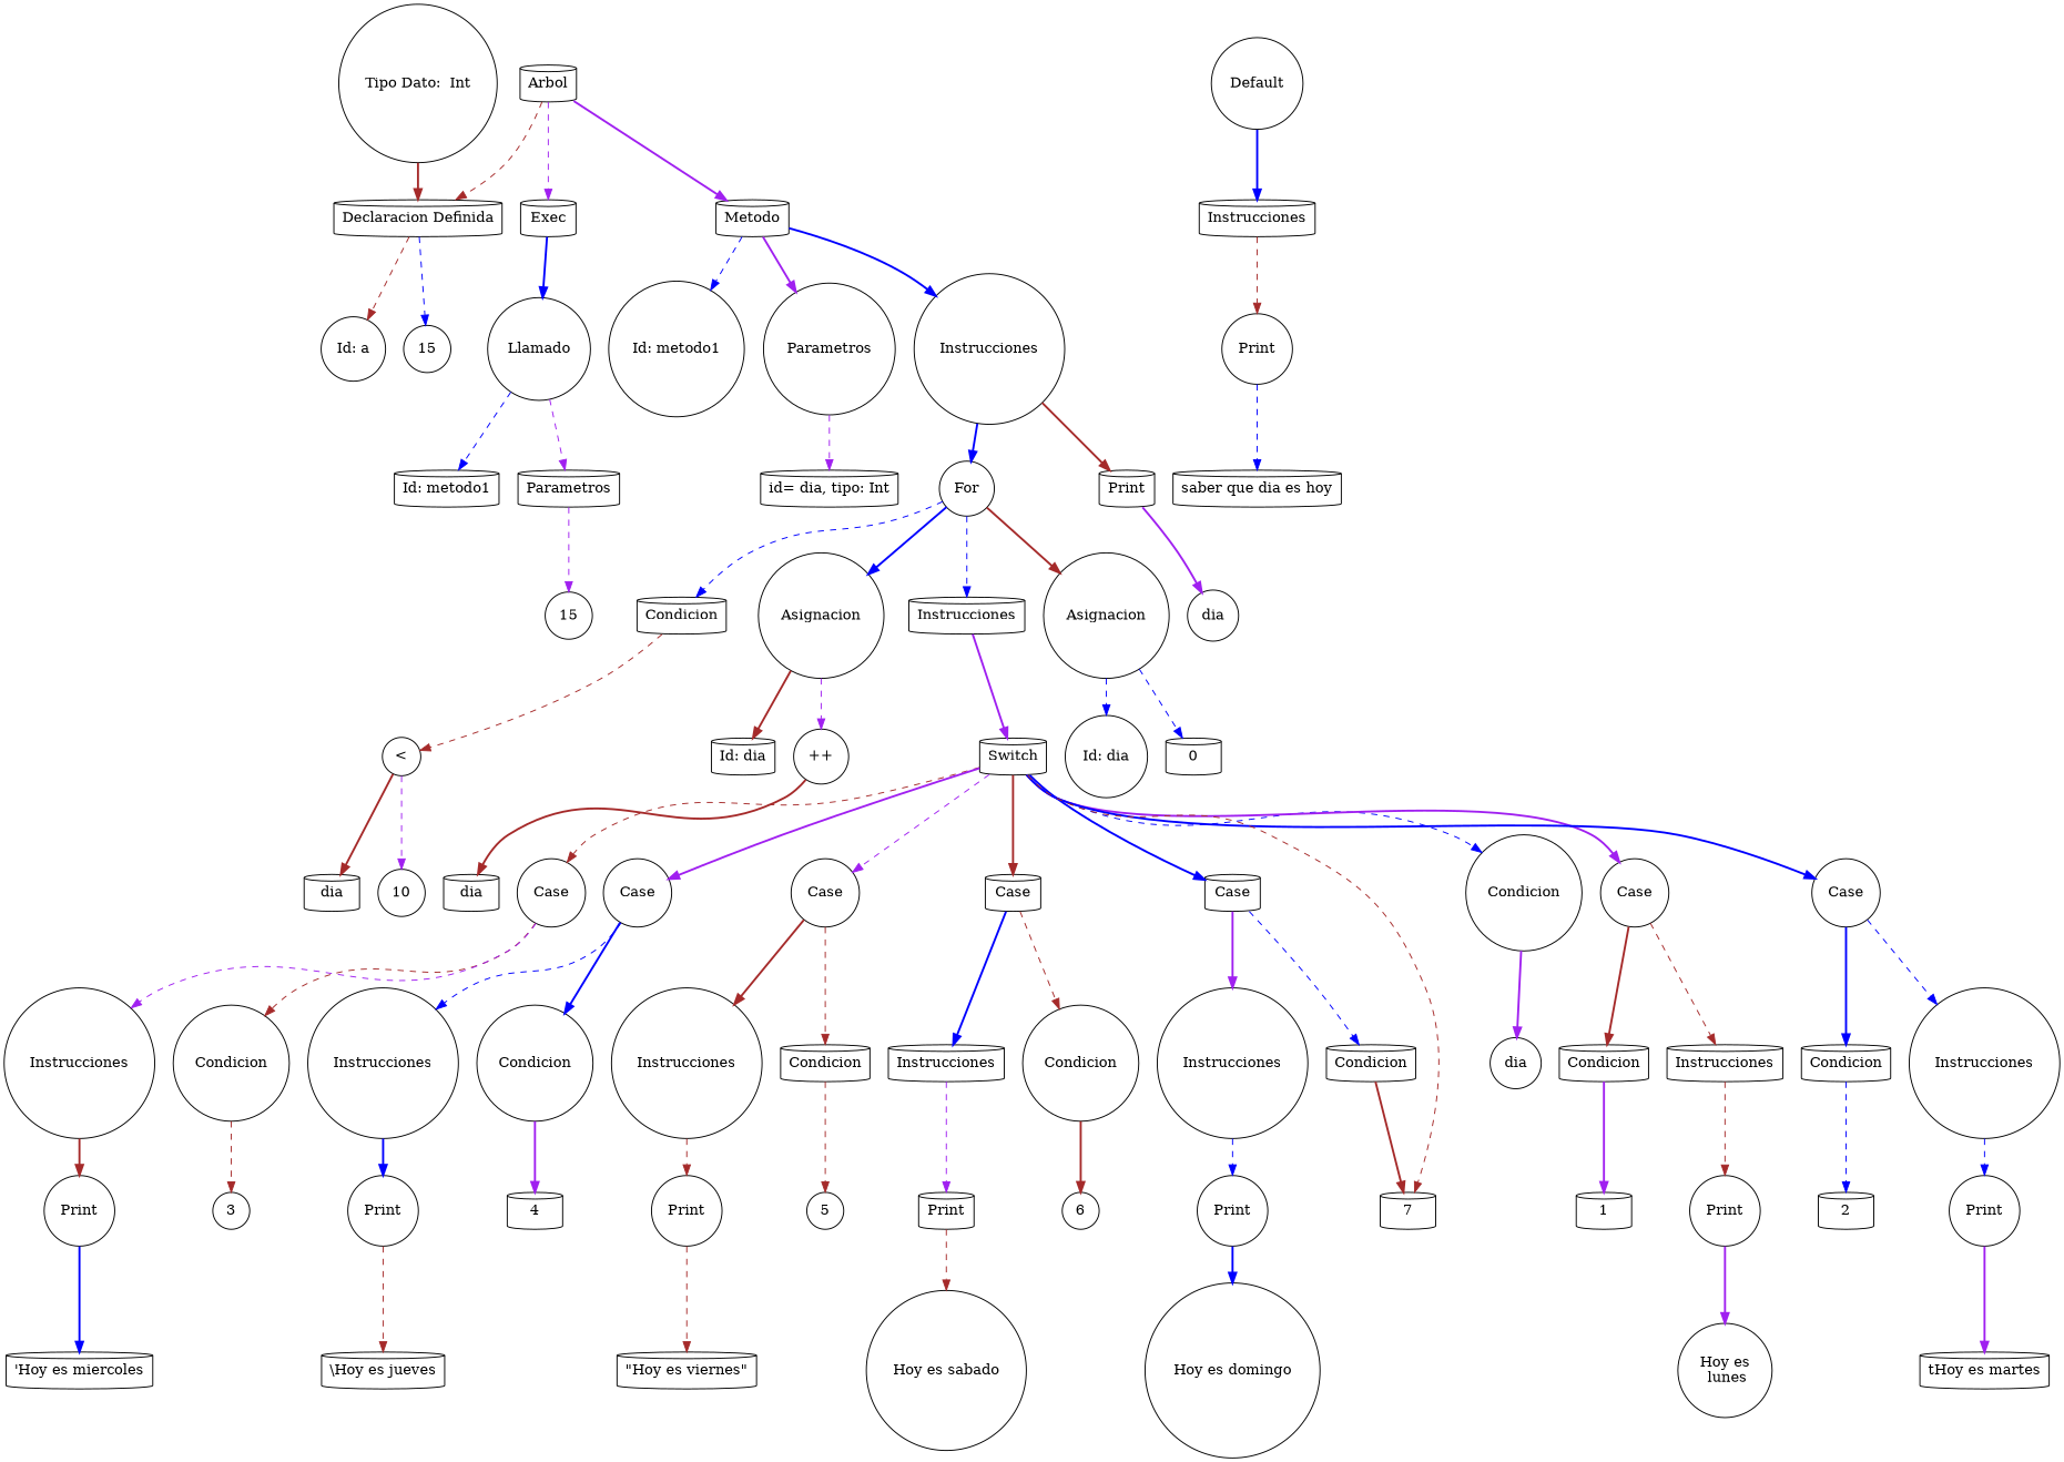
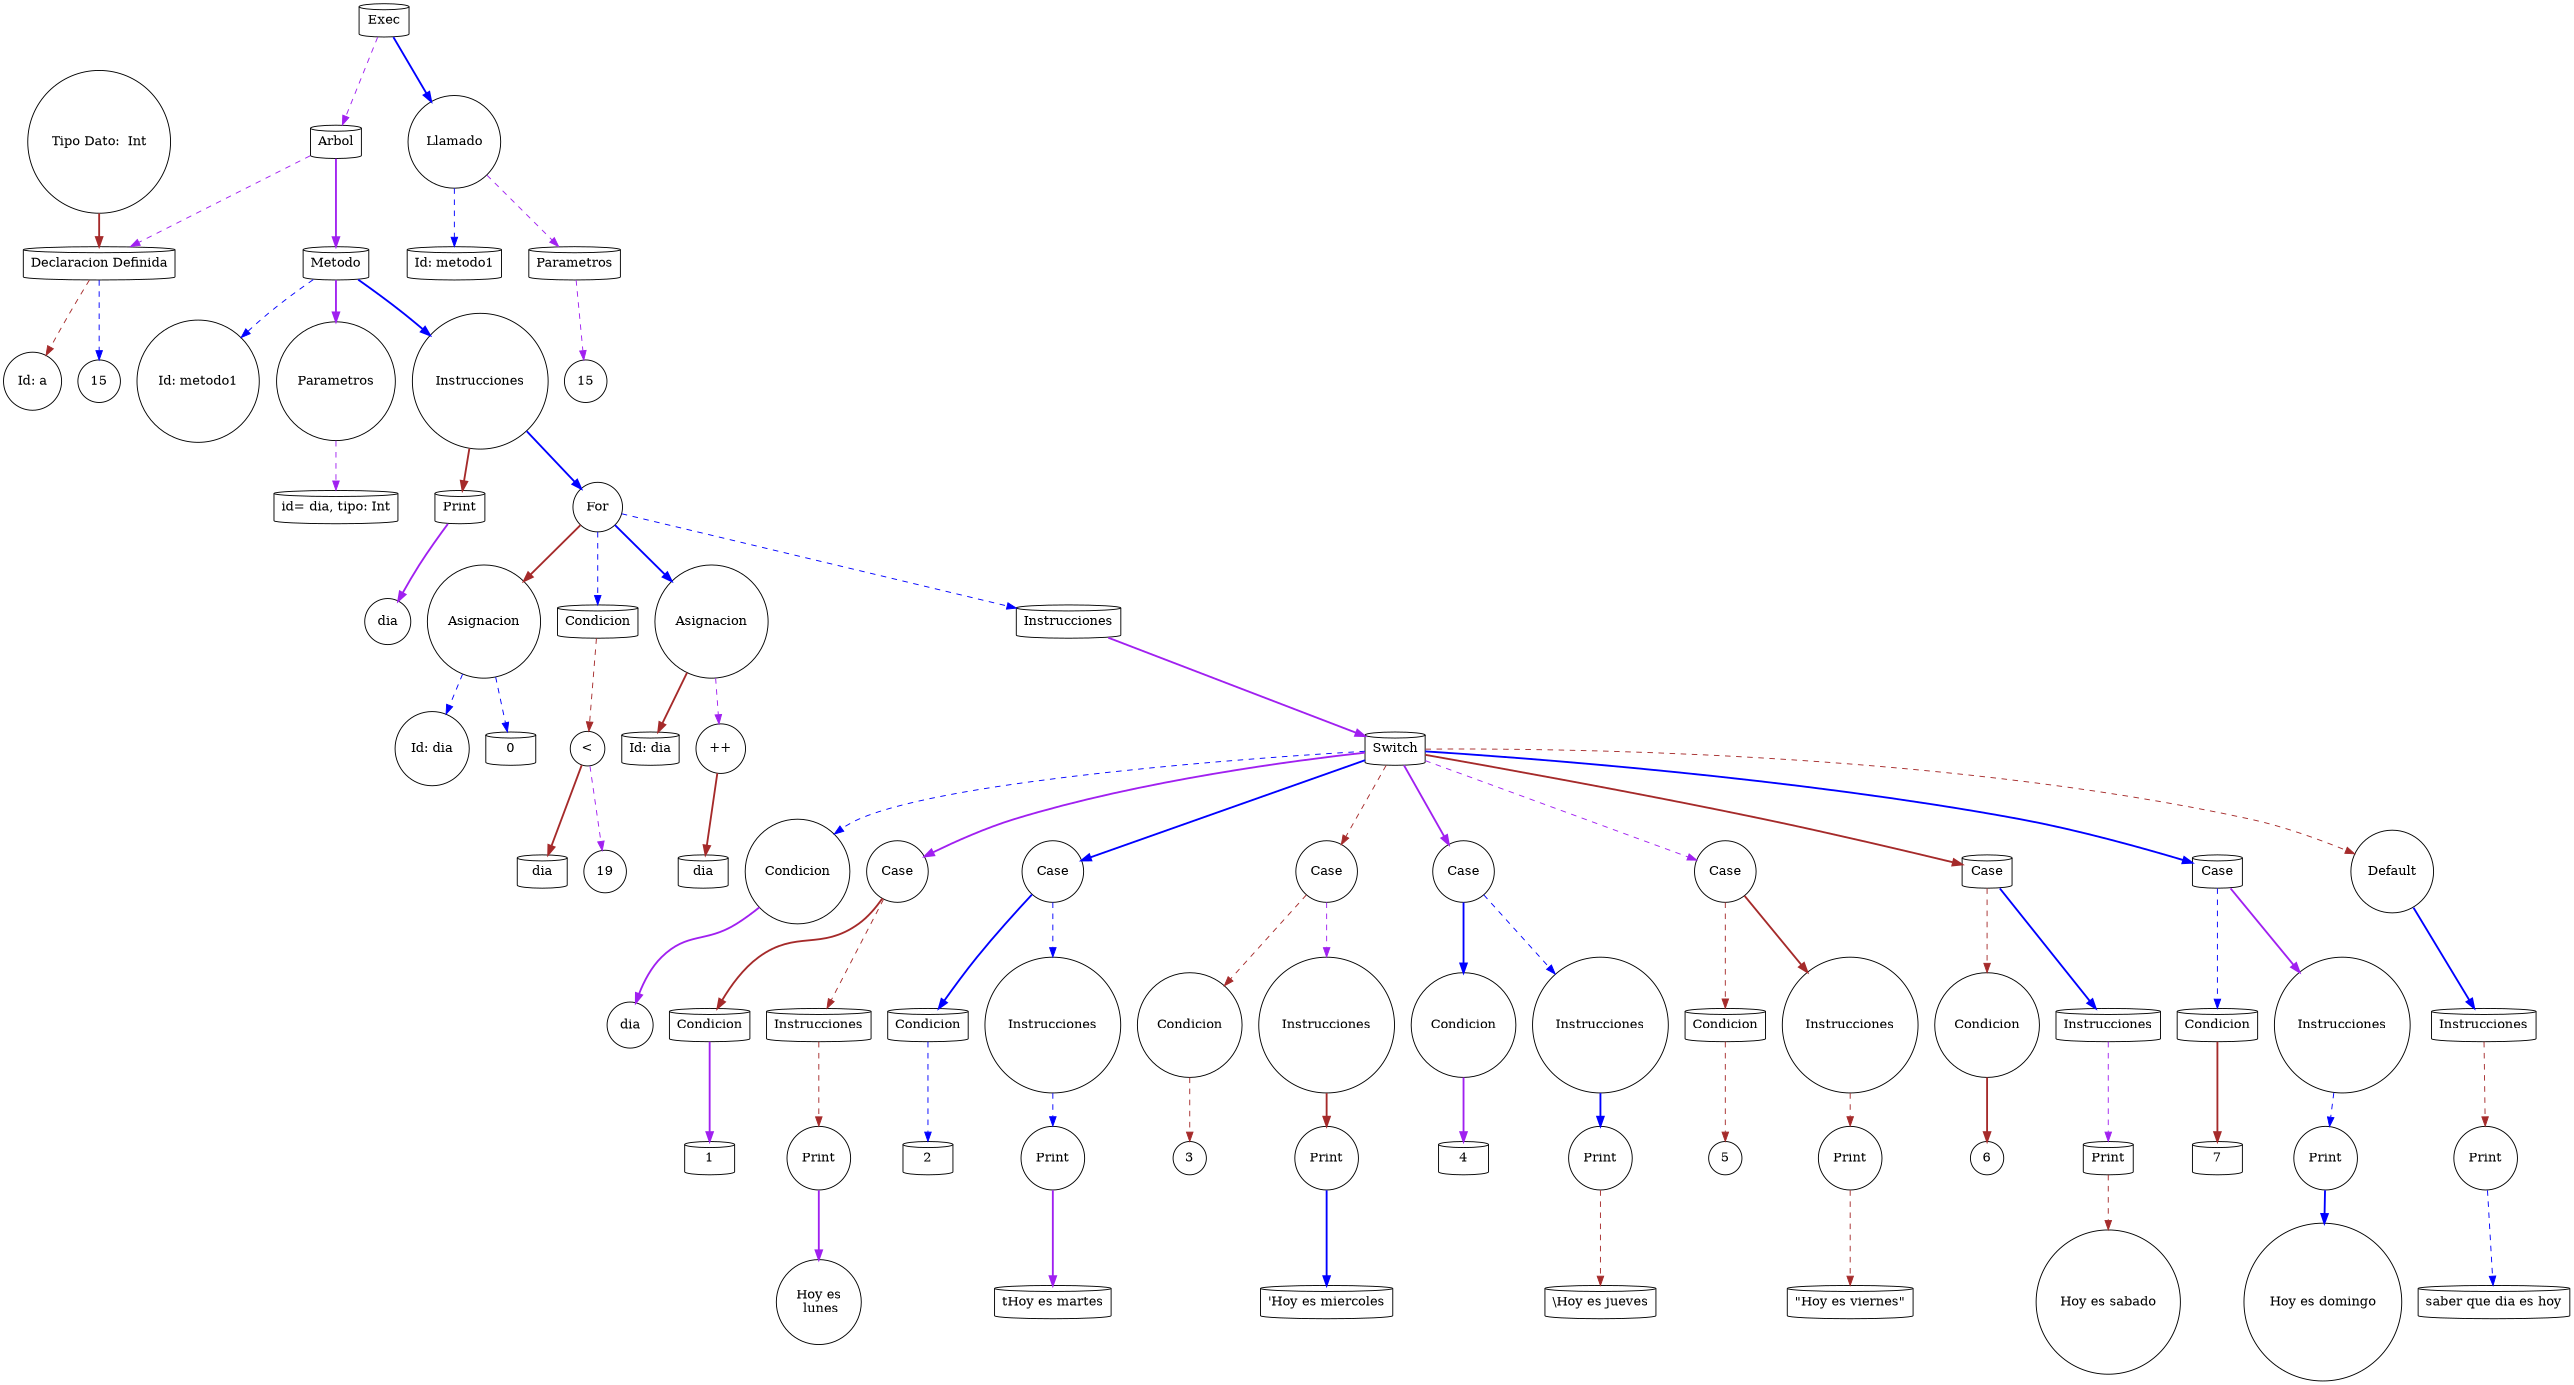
  digraph {
    rankdir=TB
    node [shape=circle]
    edge [color=brown style=dashed]
    n1 [label=Arbol shape=cylinder]
    n2 [label="Declaracion Definida" shape=cylinder]
    n3 [label=Metodo shape=cylinder]
    n4 [label=Exec shape=cylinder]
    n5 [label="Id: a"]
    n6 [label=15]
    n7 [label="Id: metodo1"]
    n8 [label=Parametros]
    n9 [label=Instrucciones]
    n10 [label=Llamado]
    n11 [label="Tipo Dato:  Int"]
    n12 [label="id= dia, tipo: Int" shape=cylinder]
    n13 [label=Print shape=cylinder]
    n14 [label=For]
    n15 [label=dia]
    n16 [label=Asignacion]
    n17 [label=Condicion shape=cylinder]
    n18 [label=Asignacion]
    n19 [label=Instrucciones shape=cylinder]
    n20 [label="Id: dia"]
    n21 [label=0 shape=cylinder]
    n22 [label="<"]
    n23 [label="Id: dia" shape=cylinder]
    n24 [label="++"]
    n25 [label=Switch shape=cylinder]
    n26 [label=dia shape=cylinder]
-   n27 [label=10]
+   n27 [label=19]
    n28 [label=dia shape=cylinder]
    n29 [label=Condicion]
    n30 [label=Case]
    n31 [label=Case]
    n32 [label=Case]
    n33 [label=Case]
    n34 [label=Case]
    n35 [label=Case shape=cylinder]
    n36 [label=Case shape=cylinder]
    n37 [label=Default]
    n38 [label=dia]
    n39 [label=Condicion shape=cylinder]
    n40 [label=Instrucciones shape=cylinder]
    n41 [label=Condicion shape=cylinder]
    n42 [label=Instrucciones]
    n43 [label=Condicion]
    n44 [label=Instrucciones]
    n45 [label=Condicion]
    n46 [label=Instrucciones]
    n47 [label=Condicion shape=cylinder]
    n48 [label=Instrucciones]
    n49 [label=Condicion]
    n50 [label=Instrucciones shape=cylinder]
    n51 [label=Condicion shape=cylinder]
    n52 [label=Instrucciones]
    n53 [label=Instrucciones shape=cylinder]
    n54 [label=1 shape=cylinder]
    n55 [label=Print]
    n56 [label="Hoy es\n lunes"]
    n57 [label=2 shape=cylinder]
    n58 [label=Print]
    n59 [label="\tHoy es martes" shape=cylinder]
    n60 [label=3]
    n61 [label=Print]
    n62 [label="\'Hoy es miercoles" shape=cylinder]
    n63 [label=4 shape=cylinder]
    n64 [label=Print]
    n65 [label="\\Hoy es jueves" shape=cylinder]
    n66 [label=5]
    n67 [label=Print]
    n68 [label="\"Hoy es viernes\"" shape=cylinder]
    n69 [label=6]
    n70 [label=Print shape=cylinder]
    n71 [label="Hoy es sabado"]
    n72 [label=7 shape=cylinder]
    n73 [label=Print]
    n74 [label="Hoy es domingo"]
    n75 [label=Print]
    n76 [label="saber que dia es hoy" shape=cylinder]
    n77 [label="Id: metodo1" shape=cylinder]
    n78 [label=Parametros shape=cylinder]
    n79 [label=15]
-   n1 -> n2
+   n1 -> n2 [color=purple]
    n1 -> n3 [color=purple style=bold]
-   n1 -> n4 [color=purple]
+   n4 -> n1 [color=purple]
    n2 -> n5
    n2 -> n6 [color=blue]
    n3 -> n7 [color=blue]
    n3 -> n8 [color=purple style=bold]
    n3 -> n9 [color=blue style=bold]
    n4 -> n10 [color=blue style=bold]
    n8 -> n12 [color=purple]
    n9 -> n13 [style=bold]
    n9 -> n14 [color=blue style=bold]
    n10 -> n77 [color=blue]
    n10 -> n78 [color=purple]
    n11 -> n2 [style=bold]
    n13 -> n15 [color=purple style=bold]
    n14 -> n16 [style=bold]
    n14 -> n17 [color=blue]
    n14 -> n18 [color=blue style=bold]
    n14 -> n19 [color=blue]
    n16 -> n20 [color=blue]
    n16 -> n21 [color=blue]
    n17 -> n22
    n18 -> n23 [style=bold]
    n18 -> n24 [color=purple]
    n19 -> n25 [color=purple style=bold]
    n22 -> n26 [style=bold]
    n22 -> n27 [color=purple]
    n24 -> n28 [style=bold]
    n25 -> n29 [color=blue]
    n25 -> n30 [color=purple style=bold]
    n25 -> n31 [color=blue style=bold]
    n25 -> n32
    n25 -> n33 [color=purple style=bold]
    n25 -> n34 [color=purple]
    n25 -> n35 [style=bold]
    n25 -> n36 [color=blue style=bold]
-   n25 -> n72
+   n25 -> n37
    n29 -> n38 [color=purple style=bold]
    n30 -> n39 [style=bold]
    n30 -> n40
    n31 -> n41 [color=blue style=bold]
    n31 -> n42 [color=blue]
    n32 -> n43
    n32 -> n44 [color=purple]
    n33 -> n45 [color=blue style=bold]
    n33 -> n46 [color=blue]
    n34 -> n47
    n34 -> n48 [style=bold]
    n35 -> n49
    n35 -> n50 [color=blue style=bold]
    n36 -> n51 [color=blue]
    n36 -> n52 [color=purple style=bold]
    n37 -> n53 [color=blue style=bold]
    n39 -> n54 [color=purple style=bold]
    n40 -> n55
    n41 -> n57 [color=blue]
    n42 -> n58 [color=blue]
    n43 -> n60
    n44 -> n61 [style=bold]
    n45 -> n63 [color=purple style=bold]
    n46 -> n64 [color=blue style=bold]
    n47 -> n66
    n48 -> n67
    n49 -> n69 [style=bold]
    n50 -> n70 [color=purple]
    n51 -> n72 [style=bold]
    n52 -> n73 [color=blue]
    n53 -> n75
    n55 -> n56 [color=purple style=bold]
    n58 -> n59 [color=purple style=bold]
    n61 -> n62 [color=blue style=bold]
    n64 -> n65
    n67 -> n68
    n70 -> n71
    n73 -> n74 [color=blue style=bold]
    n75 -> n76 [color=blue]
    n78 -> n79 [color=purple]
  }
